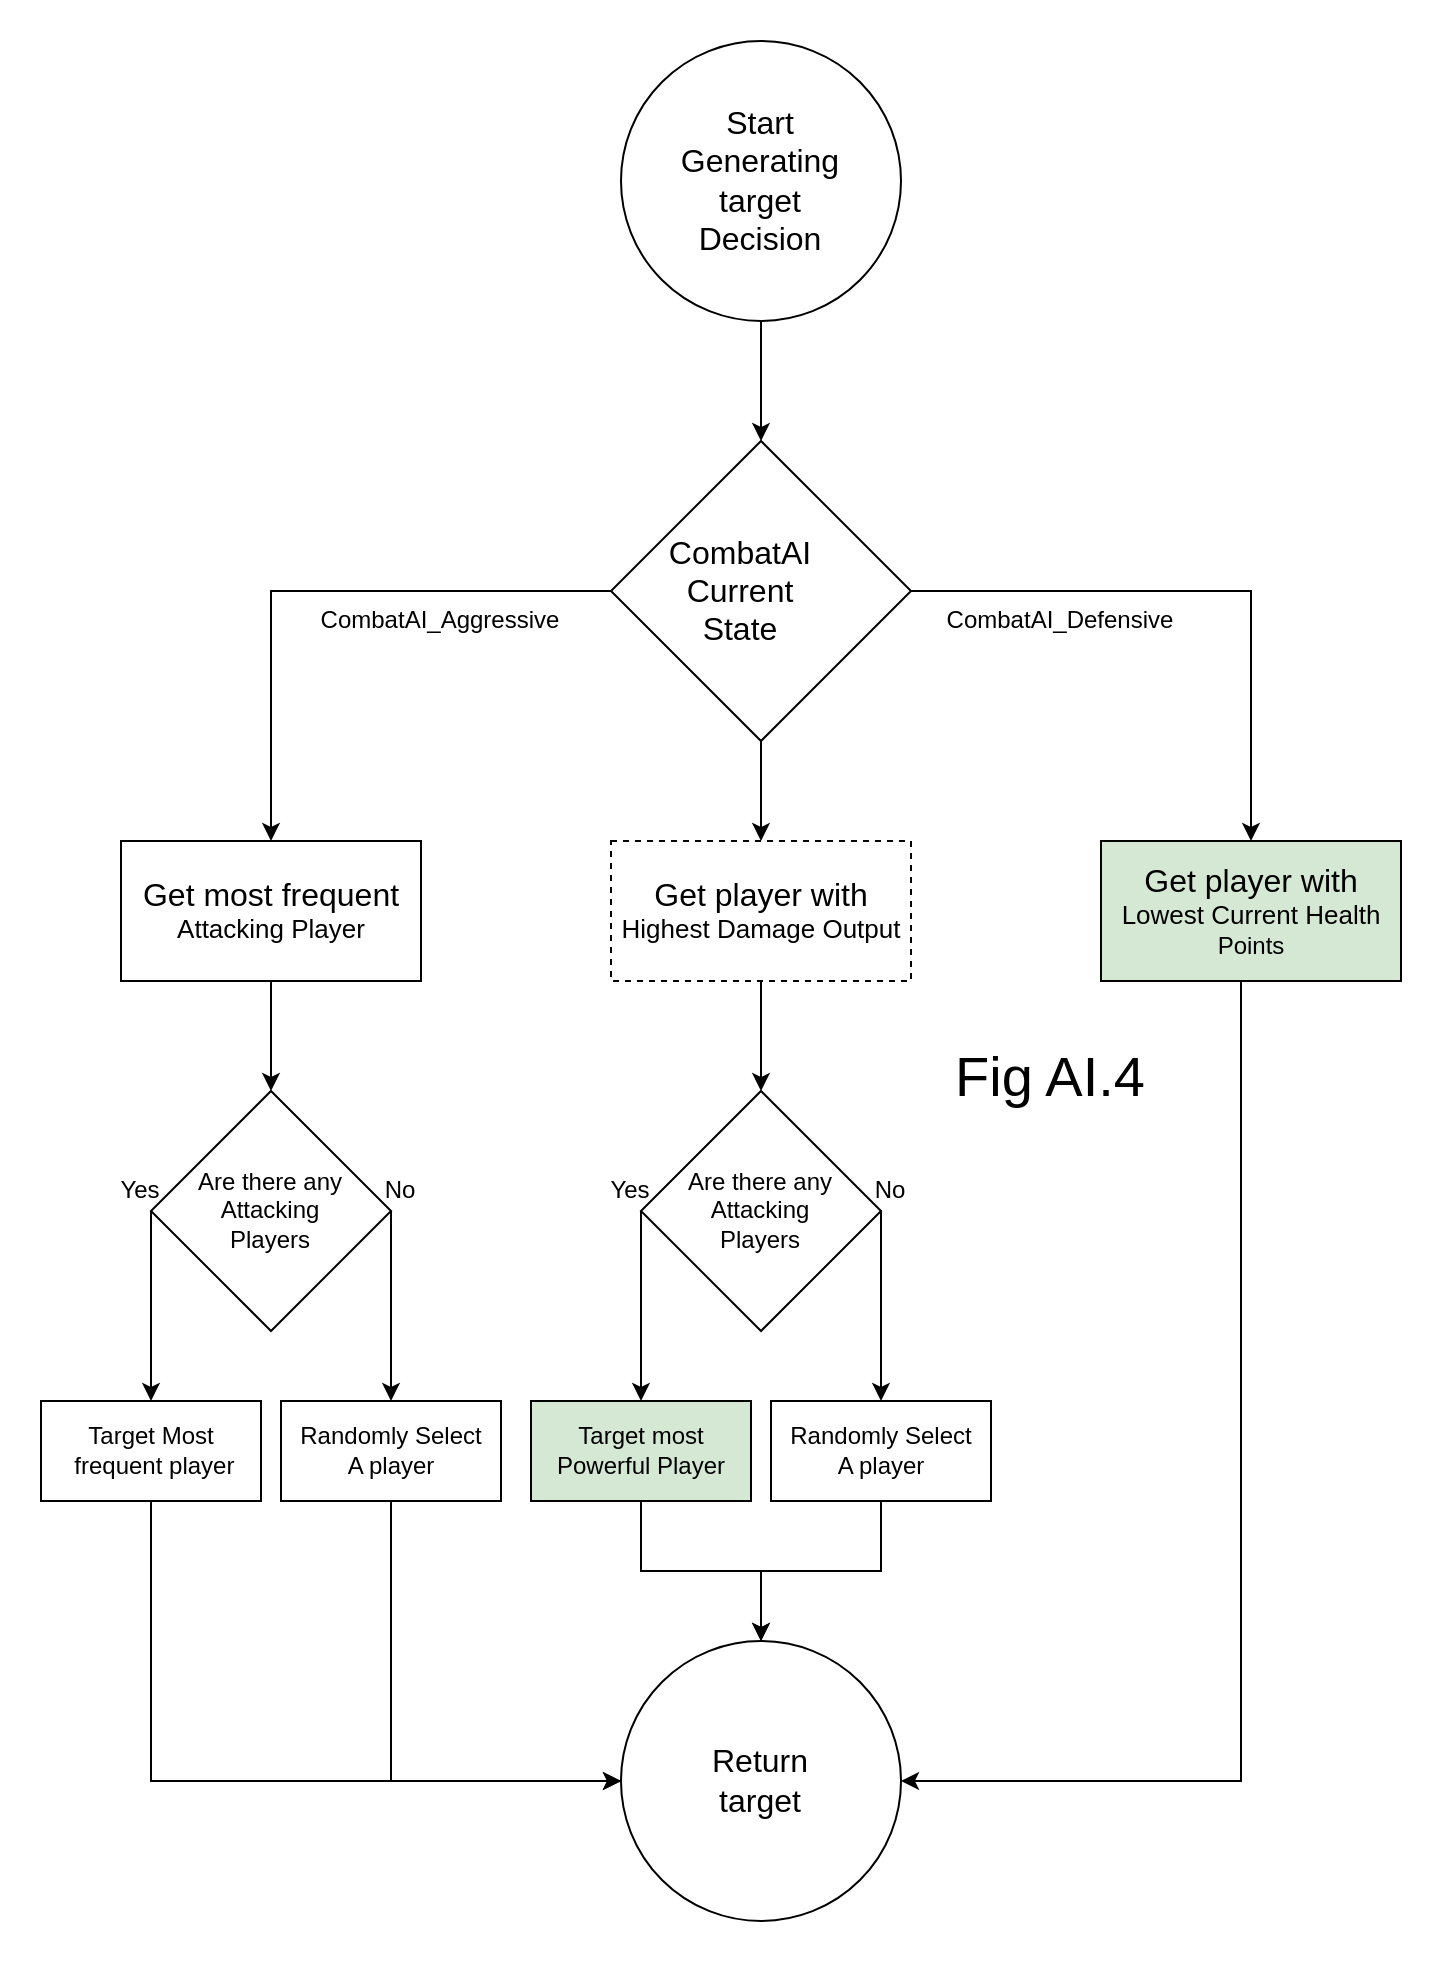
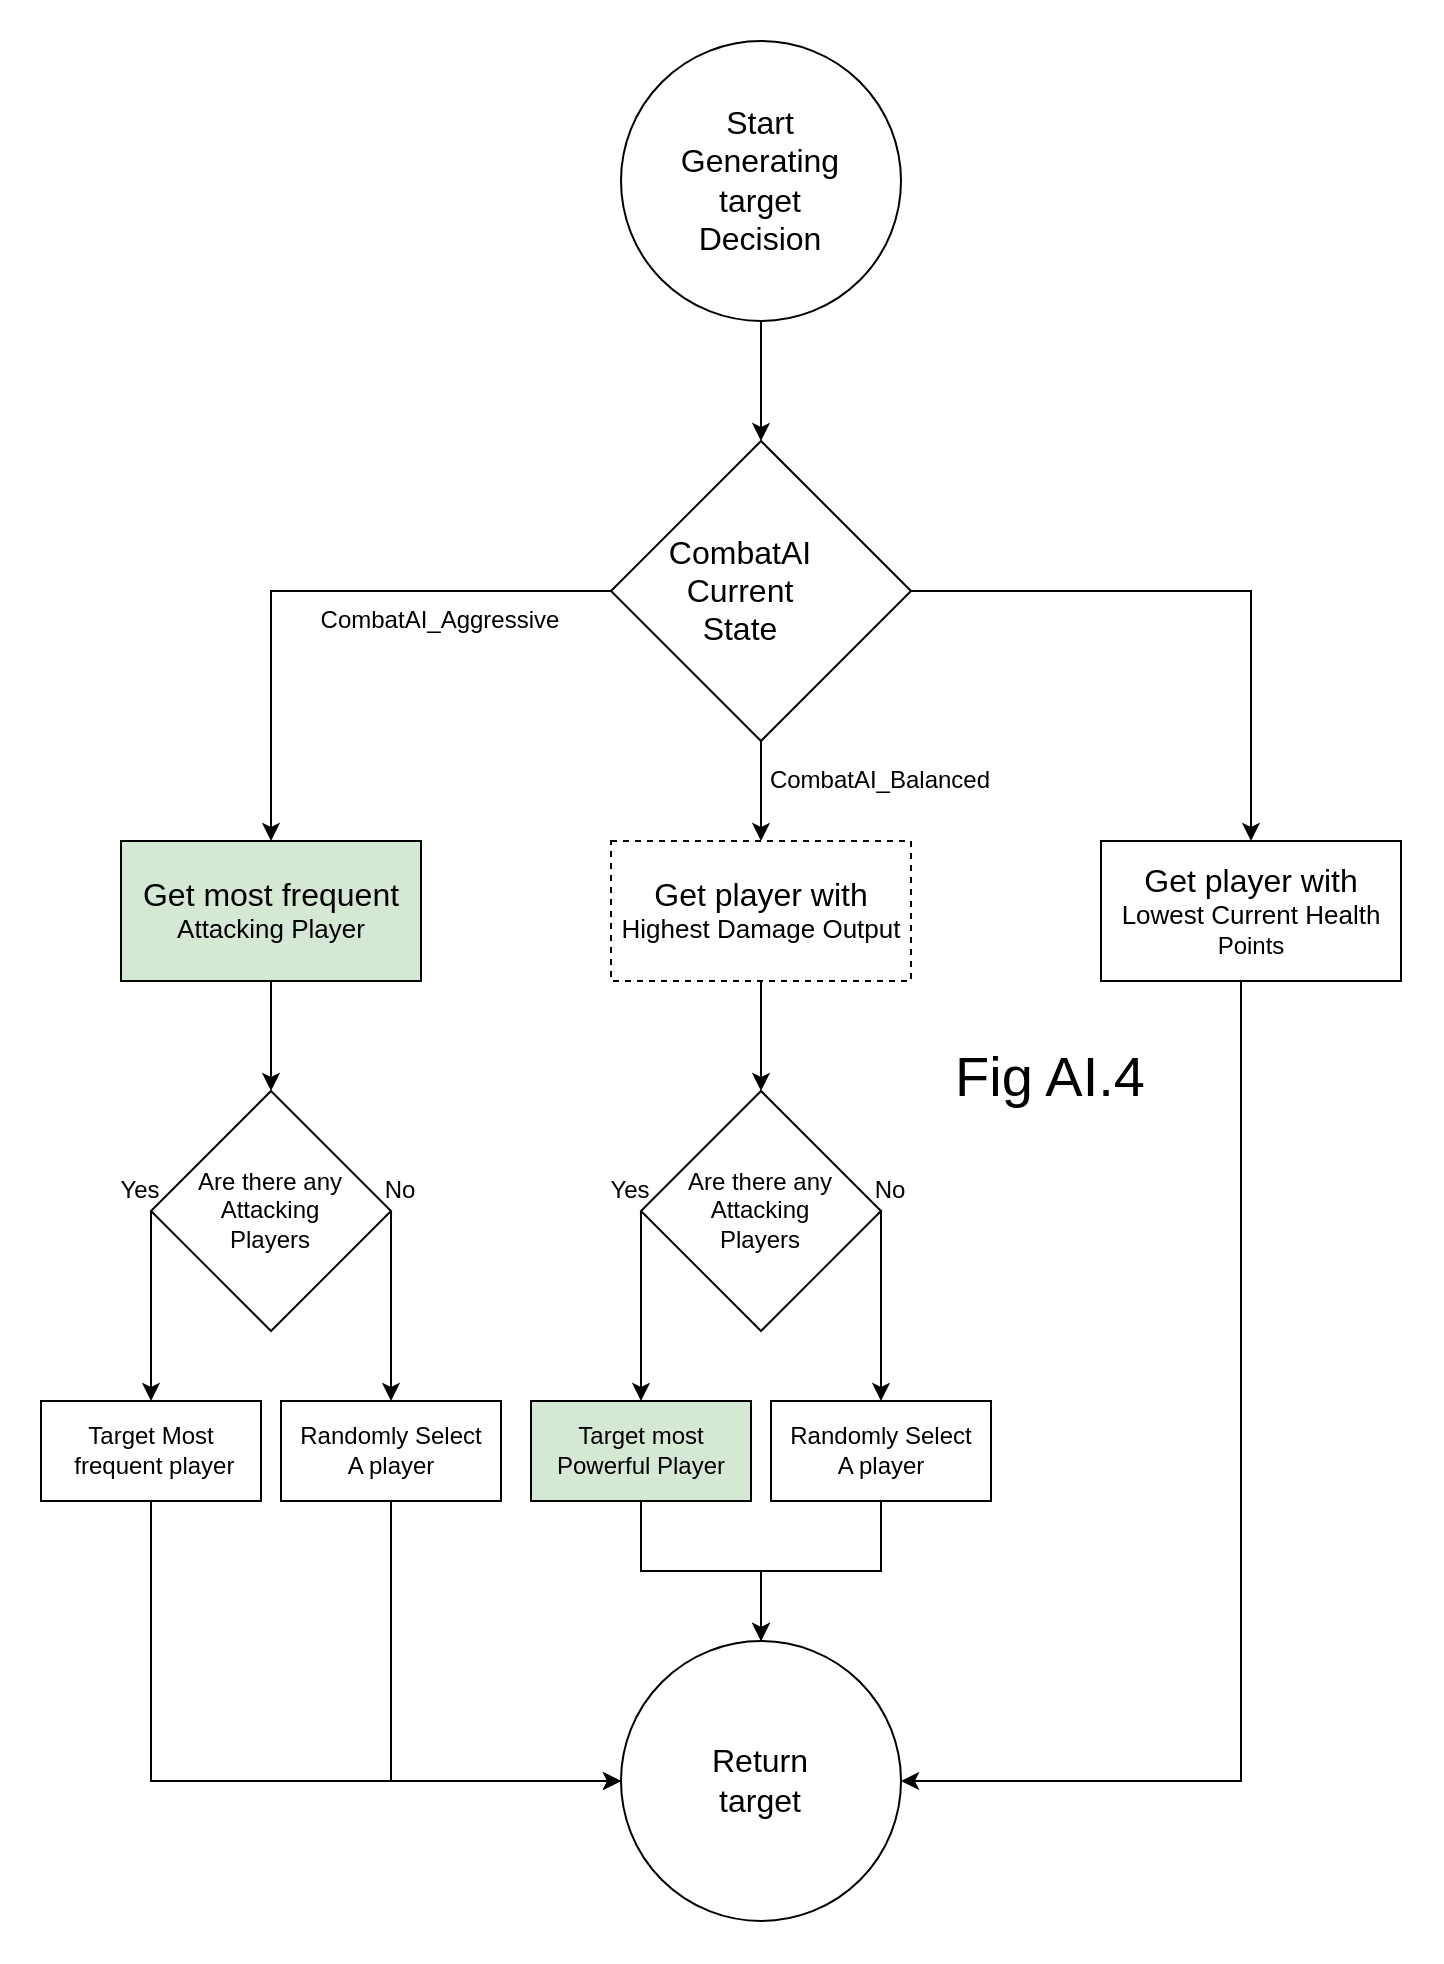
  <mxCell id="0" />
  <mxCell id="1" parent="0" />
  <mxCell id="2" style="edgeStyle=orthogonalEdgeStyle;rounded=0;orthogonalLoop=1;jettySize=auto;html=1;entryX=0.5;entryY=0;entryDx=0;entryDy=0;" edge="1" parent="1" source="3" target="8"><mxGeometry relative="1" as="geometry" /></mxCell>
  <mxCell id="3" value="" style="ellipse;whiteSpace=wrap;html=1;aspect=fixed;" vertex="1" parent="1"><mxGeometry x="310" y="20" width="140" height="140" as="geometry" /></mxCell>
  <mxCell id="4" value="&lt;font style=&quot;font-size: 16px&quot;&gt;Start Generating target Decision&lt;/font&gt;" style="text;html=1;strokeColor=none;fillColor=none;align=center;verticalAlign=middle;whiteSpace=wrap;rounded=0;" vertex="1" parent="1"><mxGeometry x="335" y="45" width="90" height="90" as="geometry" /></mxCell>
  <mxCell id="5" style="edgeStyle=orthogonalEdgeStyle;rounded=0;orthogonalLoop=1;jettySize=auto;html=1;entryX=0.5;entryY=0;entryDx=0;entryDy=0;" edge="1" parent="1" source="8" target="13"><mxGeometry relative="1" as="geometry" /></mxCell>
  <mxCell id="6" style="edgeStyle=orthogonalEdgeStyle;rounded=0;orthogonalLoop=1;jettySize=auto;html=1;entryX=0.5;entryY=0;entryDx=0;entryDy=0;" edge="1" parent="1" source="8" target="15"><mxGeometry relative="1" as="geometry" /></mxCell>
  <mxCell id="7" style="edgeStyle=orthogonalEdgeStyle;rounded=0;orthogonalLoop=1;jettySize=auto;html=1;entryX=0.5;entryY=0;entryDx=0;entryDy=0;" edge="1" parent="1" source="8" target="11"><mxGeometry relative="1" as="geometry" /></mxCell>
  <mxCell id="8" value="" style="rhombus;whiteSpace=wrap;html=1;" vertex="1" parent="1"><mxGeometry x="305" y="220" width="150" height="150" as="geometry" /></mxCell>
  <mxCell id="9" value="&lt;font style=&quot;font-size: 16px&quot;&gt;CombatAI Current State&lt;/font&gt;" style="text;html=1;strokeColor=none;fillColor=none;align=center;verticalAlign=middle;whiteSpace=wrap;rounded=0;" vertex="1" parent="1"><mxGeometry x="325" y="250" width="90" height="90" as="geometry" /></mxCell>
  <mxCell id="10" style="edgeStyle=orthogonalEdgeStyle;rounded=0;orthogonalLoop=1;jettySize=auto;html=1;entryX=0.5;entryY=0;entryDx=0;entryDy=0;" edge="1" parent="1" source="11" target="21"><mxGeometry relative="1" as="geometry" /></mxCell>
- <mxCell id="11" value="&lt;font&gt;&lt;span style=&quot;font-size: 16px&quot;&gt;Get most frequent&lt;/span&gt;&lt;br&gt;&lt;font style=&quot;font-size: 13px&quot;&gt;Attacking Player&lt;/font&gt;&lt;/font&gt;&lt;br&gt;" style="html=1;" vertex="1" parent="1"><mxGeometry x="60" y="420" width="150" height="70" as="geometry" /></mxCell>
+ <mxCell id="11" value="&lt;font&gt;&lt;span style=&quot;font-size: 16px&quot;&gt;Get most frequent&lt;/span&gt;&lt;br&gt;&lt;font style=&quot;font-size: 13px&quot;&gt;Attacking Player&lt;/font&gt;&lt;/font&gt;&lt;br&gt;" style="html=1;fillColor=#d5e8d4;" vertex="1" parent="1"><mxGeometry x="60" y="420" width="150" height="70" as="geometry" /></mxCell>
  <mxCell id="12" style="edgeStyle=orthogonalEdgeStyle;rounded=0;orthogonalLoop=1;jettySize=auto;html=1;entryX=0.5;entryY=0;entryDx=0;entryDy=0;" edge="1" parent="1" source="13" target="31"><mxGeometry relative="1" as="geometry" /></mxCell>
  <mxCell id="13" value="&lt;span style=&quot;font-size: 16px&quot;&gt;Get player with&lt;br&gt;&lt;/span&gt;&lt;font style=&quot;font-size: 13px&quot;&gt;Highest Damage Output&lt;/font&gt;&lt;br&gt;" style="html=1;dashed=1;" vertex="1" parent="1"><mxGeometry x="305" y="420" width="150" height="70" as="geometry" /></mxCell>
  <mxCell id="14" style="edgeStyle=orthogonalEdgeStyle;rounded=0;orthogonalLoop=1;jettySize=auto;html=1;entryX=1;entryY=0.5;entryDx=0;entryDy=0;" edge="1" parent="1" source="15" target="39"><mxGeometry relative="1" as="geometry"><Array as="points"><mxPoint x="620" y="890" /></Array></mxGeometry></mxCell>
- <mxCell id="15" value="&lt;span style=&quot;font-size: 16px&quot;&gt;Get player with&lt;br&gt;&lt;/span&gt;&lt;span style=&quot;font-size: 13px&quot;&gt;Lowest Current Health&lt;br&gt;&lt;/span&gt;Points&lt;br&gt;" style="html=1;fillColor=#d5e8d4;" vertex="1" parent="1"><mxGeometry x="550" y="420" width="150" height="70" as="geometry" /></mxCell>
+ <mxCell id="15" value="&lt;span style=&quot;font-size: 16px&quot;&gt;Get player with&lt;br&gt;&lt;/span&gt;&lt;span style=&quot;font-size: 13px&quot;&gt;Lowest Current Health&lt;br&gt;&lt;/span&gt;Points&lt;br&gt;" style="html=1;" vertex="1" parent="1"><mxGeometry x="550" y="420" width="150" height="70" as="geometry" /></mxCell>
  <mxCell id="16" value="CombatAI_Aggressive" style="text;html=1;strokeColor=none;fillColor=none;align=center;verticalAlign=middle;whiteSpace=wrap;rounded=0;" vertex="1" parent="1"><mxGeometry x="150" y="300" width="140" height="20" as="geometry" /></mxCell>
- <mxCell id="17" value="CombatAI_Defensive" style="text;html=1;strokeColor=none;fillColor=none;align=center;verticalAlign=middle;whiteSpace=wrap;rounded=0;" vertex="1" parent="1"><mxGeometry x="460" y="300" width="140" height="20" as="geometry" /></mxCell>
+ <mxCell id="18" value="CombatAI_Balanced" style="text;html=1;strokeColor=none;fillColor=none;align=center;verticalAlign=middle;whiteSpace=wrap;rounded=0;" vertex="1" parent="1"><mxGeometry x="370" y="380" width="140" height="20" as="geometry" /></mxCell>
  <mxCell id="19" style="edgeStyle=orthogonalEdgeStyle;rounded=0;orthogonalLoop=1;jettySize=auto;html=1;entryX=0.5;entryY=0;entryDx=0;entryDy=0;" edge="1" parent="1" source="21" target="26"><mxGeometry relative="1" as="geometry"><Array as="points"><mxPoint x="195" y="650" /><mxPoint x="195" y="650" /></Array></mxGeometry></mxCell>
  <mxCell id="20" style="edgeStyle=orthogonalEdgeStyle;rounded=0;orthogonalLoop=1;jettySize=auto;html=1;entryX=0.5;entryY=0;entryDx=0;entryDy=0;" edge="1" parent="1" source="21" target="24"><mxGeometry relative="1" as="geometry"><Array as="points"><mxPoint x="75" y="650" /><mxPoint x="75" y="650" /></Array></mxGeometry></mxCell>
  <mxCell id="21" value="" style="rhombus;whiteSpace=wrap;html=1;" vertex="1" parent="1"><mxGeometry x="75" y="545" width="120" height="120" as="geometry" /></mxCell>
  <mxCell id="22" value="Are there any Attacking Players" style="text;html=1;strokeColor=none;fillColor=none;align=center;verticalAlign=middle;whiteSpace=wrap;rounded=0;" vertex="1" parent="1"><mxGeometry x="95" y="570" width="80" height="70" as="geometry" /></mxCell>
  <mxCell id="23" style="edgeStyle=orthogonalEdgeStyle;rounded=0;orthogonalLoop=1;jettySize=auto;html=1;entryX=0;entryY=0.5;entryDx=0;entryDy=0;" edge="1" parent="1" source="24" target="39"><mxGeometry relative="1" as="geometry"><Array as="points"><mxPoint x="75" y="890" /></Array></mxGeometry></mxCell>
  <mxCell id="24" value="Target Most&lt;br&gt;&amp;nbsp;frequent player&lt;br&gt;" style="html=1;" vertex="1" parent="1"><mxGeometry x="20" y="700" width="110" height="50" as="geometry" /></mxCell>
  <mxCell id="25" style="edgeStyle=orthogonalEdgeStyle;rounded=0;orthogonalLoop=1;jettySize=auto;html=1;" edge="1" parent="1" source="26"><mxGeometry relative="1" as="geometry"><mxPoint x="310" y="890" as="targetPoint" /><Array as="points"><mxPoint x="195" y="890" /></Array></mxGeometry></mxCell>
  <mxCell id="26" value="Randomly Select&lt;br&gt;A player&lt;br&gt;" style="html=1;" vertex="1" parent="1"><mxGeometry x="140" y="700" width="110" height="50" as="geometry" /></mxCell>
  <mxCell id="27" value="Yes" style="text;html=1;strokeColor=none;fillColor=none;align=center;verticalAlign=middle;whiteSpace=wrap;rounded=0;" vertex="1" parent="1"><mxGeometry x="50" y="585" width="40" height="20" as="geometry" /></mxCell>
  <mxCell id="28" value="No" style="text;html=1;strokeColor=none;fillColor=none;align=center;verticalAlign=middle;whiteSpace=wrap;rounded=0;" vertex="1" parent="1"><mxGeometry x="180" y="585" width="40" height="20" as="geometry" /></mxCell>
  <mxCell id="29" style="edgeStyle=orthogonalEdgeStyle;rounded=0;orthogonalLoop=1;jettySize=auto;html=1;entryX=0.5;entryY=0;entryDx=0;entryDy=0;exitX=0.25;exitY=1;exitDx=0;exitDy=0;" edge="1" parent="1" source="38" target="36"><mxGeometry relative="1" as="geometry"><Array as="points"><mxPoint x="440" y="604.5" /></Array></mxGeometry></mxCell>
  <mxCell id="30" style="edgeStyle=orthogonalEdgeStyle;rounded=0;orthogonalLoop=1;jettySize=auto;html=1;entryX=0.5;entryY=0;entryDx=0;entryDy=0;" edge="1" parent="1" source="31" target="34"><mxGeometry relative="1" as="geometry"><Array as="points"><mxPoint x="320" y="650" /><mxPoint x="320" y="650" /></Array></mxGeometry></mxCell>
  <mxCell id="31" value="" style="rhombus;whiteSpace=wrap;html=1;" vertex="1" parent="1"><mxGeometry x="320" y="545" width="120" height="120" as="geometry" /></mxCell>
  <mxCell id="32" value="Are there any Attacking Players" style="text;html=1;strokeColor=none;fillColor=none;align=center;verticalAlign=middle;whiteSpace=wrap;rounded=0;" vertex="1" parent="1"><mxGeometry x="340" y="570" width="80" height="70" as="geometry" /></mxCell>
  <mxCell id="33" style="edgeStyle=orthogonalEdgeStyle;rounded=0;orthogonalLoop=1;jettySize=auto;html=1;entryX=0.5;entryY=0;entryDx=0;entryDy=0;" edge="1" parent="1" source="34" target="39"><mxGeometry relative="1" as="geometry" /></mxCell>
  <mxCell id="34" value="Target most&lt;br&gt;Powerful Player&lt;br&gt;" style="html=1;fillColor=#d5e8d4;" vertex="1" parent="1"><mxGeometry x="265" y="700" width="110" height="50" as="geometry" /></mxCell>
  <mxCell id="35" style="edgeStyle=orthogonalEdgeStyle;rounded=0;orthogonalLoop=1;jettySize=auto;html=1;" edge="1" parent="1" source="36"><mxGeometry relative="1" as="geometry"><mxPoint x="380" y="820" as="targetPoint" /><Array as="points"><mxPoint x="440" y="785" /><mxPoint x="380" y="785" /></Array></mxGeometry></mxCell>
  <mxCell id="36" value="Randomly Select&lt;br&gt;A player&lt;br&gt;" style="html=1;" vertex="1" parent="1"><mxGeometry x="385" y="700" width="110" height="50" as="geometry" /></mxCell>
  <mxCell id="37" value="Yes" style="text;html=1;strokeColor=none;fillColor=none;align=center;verticalAlign=middle;whiteSpace=wrap;rounded=0;" vertex="1" parent="1"><mxGeometry x="295" y="585" width="40" height="20" as="geometry" /></mxCell>
  <mxCell id="38" value="No" style="text;html=1;strokeColor=none;fillColor=none;align=center;verticalAlign=middle;whiteSpace=wrap;rounded=0;" vertex="1" parent="1"><mxGeometry x="425" y="585" width="40" height="20" as="geometry" /></mxCell>
  <mxCell id="39" value="" style="ellipse;whiteSpace=wrap;html=1;aspect=fixed;" vertex="1" parent="1"><mxGeometry x="310" y="820" width="140" height="140" as="geometry" /></mxCell>
  <mxCell id="40" value="&lt;font style=&quot;font-size: 16px&quot;&gt;Return target&lt;/font&gt;" style="text;html=1;strokeColor=none;fillColor=none;align=center;verticalAlign=middle;whiteSpace=wrap;rounded=0;" vertex="1" parent="1"><mxGeometry x="335" y="845" width="90" height="90" as="geometry" /></mxCell>
  <mxCell id="41" value="&lt;font style=&quot;font-size: 28px&quot;&gt;Fig AI.4&lt;/font&gt;" style="text;html=1;strokeColor=none;fillColor=none;align=center;verticalAlign=middle;whiteSpace=wrap;rounded=0;" vertex="1" parent="1"><mxGeometry x="460" y="497.5" width="130" height="80" as="geometry" /></mxCell>
